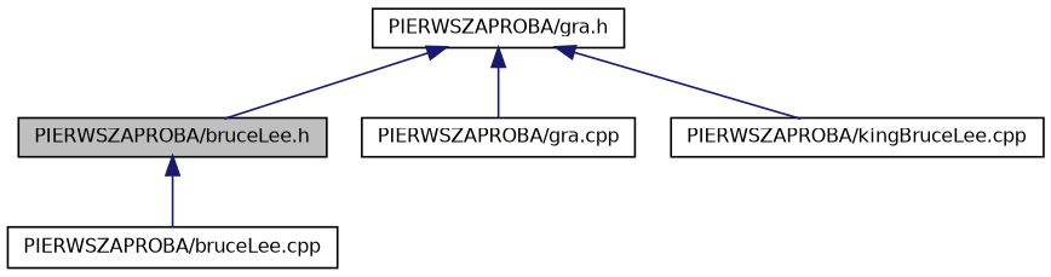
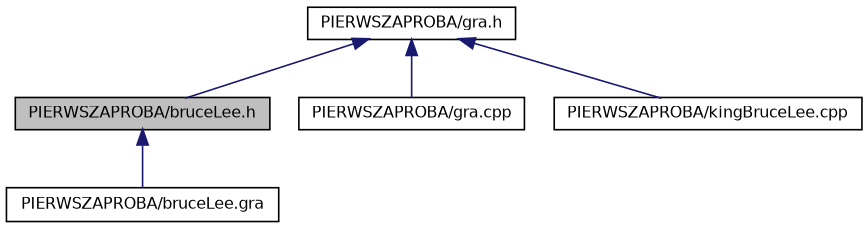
  digraph {
    node [color=black fillcolor=white fontname=Helvetica fontsize=10 shape=record style=filled]
    edge [color=midnightblue dir=back fontname=Helvetica fontsize=10 labelfontname=Helvetica labelfontsize=10 style=solid]
    n1 [fillcolor=grey75 fontcolor=black height=0.2 label="PIERWSZAPROBA/bruceLee.h" width=0.4]
-   n2 [height=0.2 label="PIERWSZAPROBA/bruceLee.cpp" width=0.4]
+   n2 [height=0.2 label="PIERWSZAPROBA/bruceLee.gra" width=0.4]
    n3 [height=0.2 label="PIERWSZAPROBA/gra.h" width=0.4]
    n4 [height=0.2 label="PIERWSZAPROBA/gra.cpp" width=0.4]
    n5 [height=0.2 label="PIERWSZAPROBA/kingBruceLee.cpp" width=0.4]
    n1 -> n2
    n3 -> n1
    n3 -> n4
    n3 -> n5
  }
